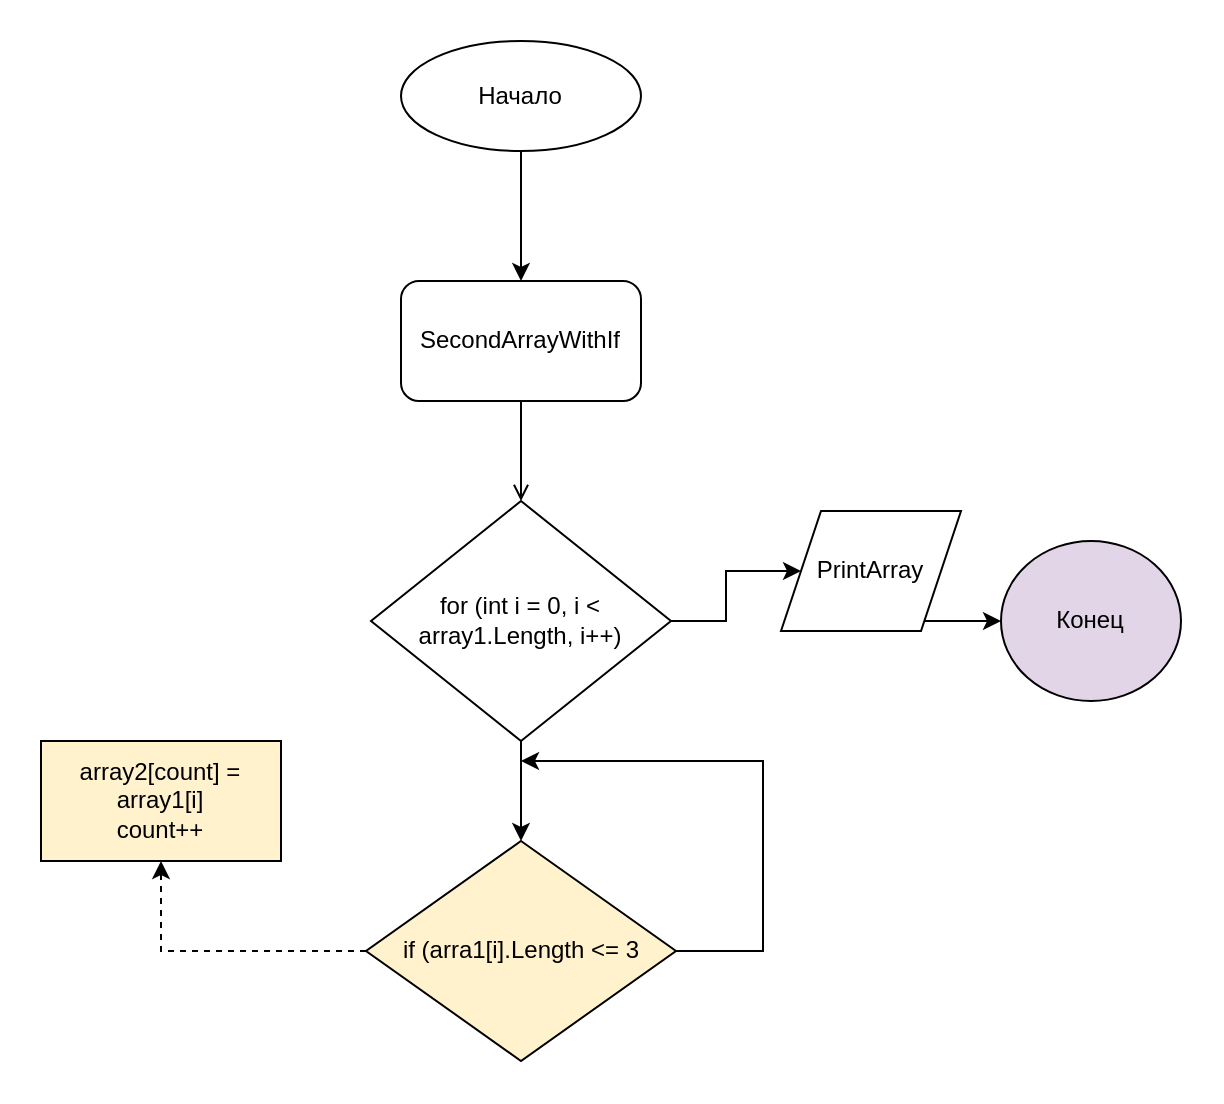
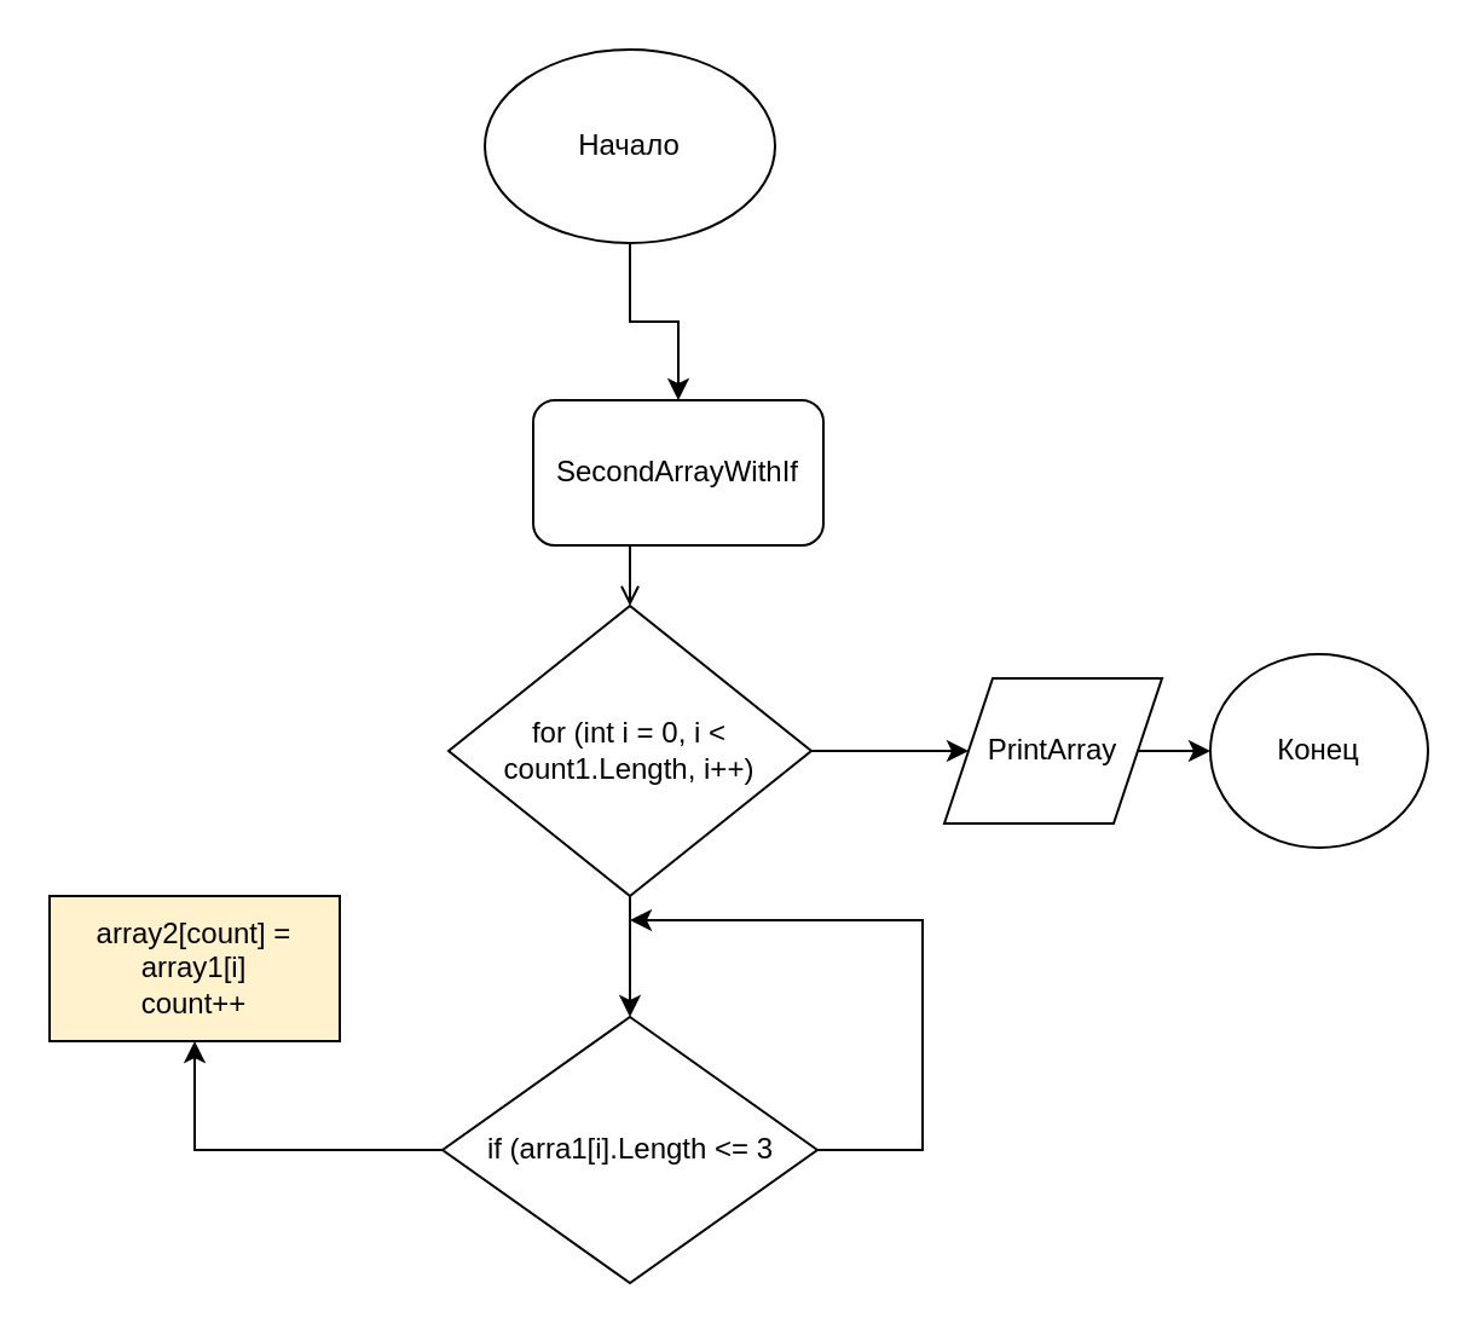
  <mxCell id="0" />
  <mxCell id="1" parent="0" />
  <mxCell id="2" style="edgeStyle=orthogonalEdgeStyle;rounded=0;orthogonalLoop=1;jettySize=auto;html=1;entryX=0.5;entryY=0;entryDx=0;entryDy=0;" edge="1" parent="1" source="3" target="5"><mxGeometry relative="1" as="geometry" /></mxCell>
- <mxCell id="3" value="Начало" style="ellipse;whiteSpace=wrap;html=1;" vertex="1" parent="1"><mxGeometry x="200" y="20" width="120" height="55" as="geometry" /></mxCell>
+ <mxCell id="3" value="Начало" style="ellipse;whiteSpace=wrap;html=1;" vertex="1" parent="1"><mxGeometry x="200" y="20" width="120" height="80" as="geometry" /></mxCell>
  <mxCell id="4" style="edgeStyle=orthogonalEdgeStyle;rounded=0;orthogonalLoop=1;jettySize=auto;html=1;exitX=0.5;exitY=1;exitDx=0;exitDy=0;entryX=0.5;entryY=0;entryDx=0;entryDy=0;endArrow=open;" edge="1" parent="1" source="5" target="8"><mxGeometry relative="1" as="geometry" /></mxCell>
- <mxCell id="5" value="SecondArrayWithIf" style="rounded=1;whiteSpace=wrap;html=1;" vertex="1" parent="1"><mxGeometry x="200" y="140" width="120" height="60" as="geometry" /></mxCell>
+ <mxCell id="5" value="SecondArrayWithIf" style="rounded=1;whiteSpace=wrap;html=1;" vertex="1" parent="1"><mxGeometry x="220" y="165" width="120" height="60" as="geometry" /></mxCell>
  <mxCell id="6" style="edgeStyle=orthogonalEdgeStyle;rounded=0;orthogonalLoop=1;jettySize=auto;html=1;exitX=0.5;exitY=1;exitDx=0;exitDy=0;" edge="1" parent="1" source="8"><mxGeometry relative="1" as="geometry"><mxPoint x="260" y="420" as="targetPoint" /></mxGeometry></mxCell>
  <mxCell id="7" style="edgeStyle=orthogonalEdgeStyle;rounded=0;orthogonalLoop=1;jettySize=auto;html=1;" edge="1" parent="1" source="8" target="10"><mxGeometry relative="1" as="geometry" /></mxCell>
- <mxCell id="8" value="for (int i = 0, i &amp;lt; array1.Length, i++)" style="rhombus;whiteSpace=wrap;html=1;" vertex="1" parent="1"><mxGeometry x="185" y="250" width="150" height="120" as="geometry" /></mxCell>
+ <mxCell id="8" value="for (int i = 0, i &amp;lt; count1.Length, i++)" style="rhombus;whiteSpace=wrap;html=1;" vertex="1" parent="1"><mxGeometry x="185" y="250" width="150" height="120" as="geometry" /></mxCell>
  <mxCell id="9" value="" style="edgeStyle=orthogonalEdgeStyle;rounded=0;orthogonalLoop=1;jettySize=auto;html=1;" edge="1" parent="1" source="10" target="11"><mxGeometry relative="1" as="geometry"><Array as="points"><mxPoint x="490" y="310" /><mxPoint x="490" y="310" /></Array></mxGeometry></mxCell>
- <mxCell id="10" value="PrintArray" style="shape=parallelogram;perimeter=parallelogramPerimeter;whiteSpace=wrap;html=1;fixedSize=1;" vertex="1" parent="1"><mxGeometry x="390" y="255" width="90" height="60" as="geometry" /></mxCell>
- <mxCell id="11" value="Конец" style="ellipse;whiteSpace=wrap;html=1;fillColor=#e1d5e7;" vertex="1" parent="1"><mxGeometry x="500" y="270" width="90" height="80" as="geometry" /></mxCell>
- <mxCell id="12" style="edgeStyle=orthogonalEdgeStyle;rounded=0;orthogonalLoop=1;jettySize=auto;html=1;exitX=0;exitY=0.5;exitDx=0;exitDy=0;entryX=0.5;entryY=1;entryDx=0;entryDy=0;dashed=1;" edge="1" parent="1" source="14" target="15"><mxGeometry relative="1" as="geometry" /></mxCell>
+ <mxCell id="10" value="PrintArray" style="shape=parallelogram;perimeter=parallelogramPerimeter;whiteSpace=wrap;html=1;fixedSize=1;" vertex="1" parent="1"><mxGeometry x="390" y="280" width="90" height="60" as="geometry" /></mxCell>
+ <mxCell id="11" value="Конец" style="ellipse;whiteSpace=wrap;html=1;" vertex="1" parent="1"><mxGeometry x="500" y="270" width="90" height="80" as="geometry" /></mxCell>
+ <mxCell id="12" style="edgeStyle=orthogonalEdgeStyle;rounded=0;orthogonalLoop=1;jettySize=auto;html=1;exitX=0;exitY=0.5;exitDx=0;exitDy=0;entryX=0.5;entryY=1;entryDx=0;entryDy=0;" edge="1" parent="1" source="14" target="15"><mxGeometry relative="1" as="geometry" /></mxCell>
  <mxCell id="13" style="edgeStyle=orthogonalEdgeStyle;rounded=0;orthogonalLoop=1;jettySize=auto;html=1;" edge="1" parent="1" source="14"><mxGeometry relative="1" as="geometry"><mxPoint x="260" y="380" as="targetPoint" /><Array as="points"><mxPoint x="381" y="475" /></Array></mxGeometry></mxCell>
- <mxCell id="14" value="if (arra1[i].Length &amp;lt;= 3" style="rhombus;whiteSpace=wrap;html=1;fillColor=#fff2cc;" vertex="1" parent="1"><mxGeometry x="182.5" y="420" width="155" height="110" as="geometry" /></mxCell>
+ <mxCell id="14" value="if (arra1[i].Length &amp;lt;= 3" style="rhombus;whiteSpace=wrap;html=1;" vertex="1" parent="1"><mxGeometry x="182.5" y="420" width="155" height="110" as="geometry" /></mxCell>
  <mxCell id="15" value="array2[count] = array1[i]&lt;br&gt;count++" style="rounded=0;whiteSpace=wrap;html=1;fillColor=#fff2cc;" vertex="1" parent="1"><mxGeometry x="20" y="370" width="120" height="60" as="geometry" /></mxCell>
